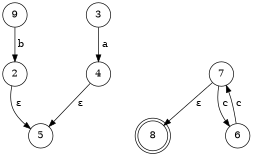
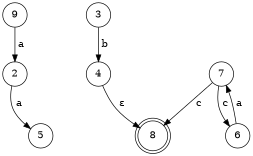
  digraph {
    nodesep=0.8
    rankdir=TB
    ranksep=0.5
    node [shape=circle]
    n1 [label=9]
    2
    3
    4
    5
    6
    7
    8 [shape=doublecircle]
-   n1 -> 2 [label=" b"]
-   2 -> 5 [label=" ε"]
-   3 -> 4 [label=" a"]
-   4 -> 5 [label=" ε"]
-   6 -> 7 [label=" c"]
+   n1 -> 2 [label=" a"]
+   2 -> 5 [label=" a"]
+   3 -> 4 [label=" b"]
+   4 -> 8 [label=" ε"]
+   6 -> 7 [label=" a"]
    7 -> 6 [label=" c"]
-   7 -> 8 [label=" ε"]
+   7 -> 8 [label=" c"]
  }
